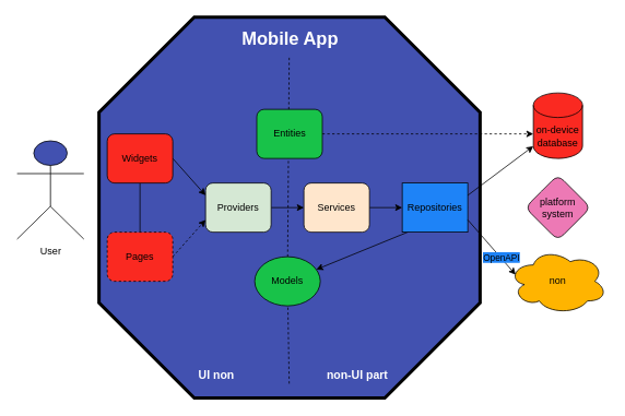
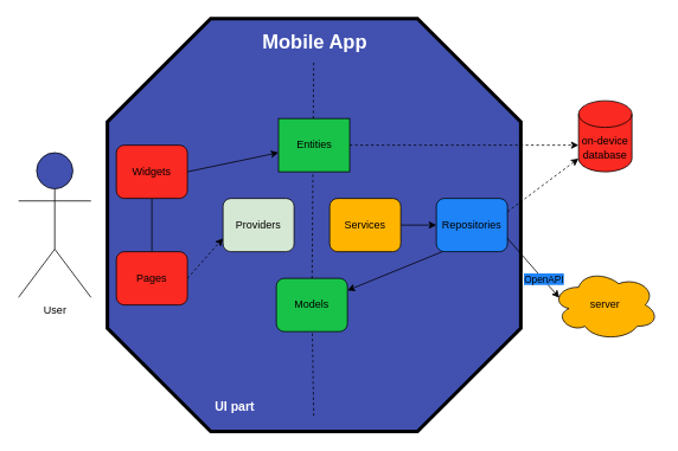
  <mxCell id="0" />
  <mxCell id="1" parent="0" />
  <mxCell id="2" value="" style="verticalLabelPosition=bottom;verticalAlign=top;html=1;shape=mxgraph.basic.polygon;polyCoords=[[0.25,0],[0.75,0],[1,0.25],[1,0.75],[0.75,1],[0.25,1],[0,0.75],[0,0.25]];polyline=0;strokeWidth=4;rounded=1;fillColor=#4251B0;" vertex="1" parent="1"><mxGeometry x="120" y="20.5" width="465" height="465" as="geometry" /></mxCell>
  <mxCell id="3" value="&lt;b&gt;&lt;font style=&quot;font-size: 22px;&quot;&gt;Mobile App&lt;/font&gt;&lt;/b&gt;" style="text;html=1;align=center;verticalAlign=middle;resizable=0;points=[];autosize=1;strokeColor=none;fillColor=none;rounded=1;fontColor=#ffffff;" vertex="1" parent="1"><mxGeometry x="282.5" y="28" width="140" height="40" as="geometry" /></mxCell>
  <mxCell id="4" style="edgeStyle=none;rounded=1;orthogonalLoop=1;jettySize=auto;html=1;exitX=1;exitY=0.5;exitDx=0;exitDy=0;entryX=0;entryY=0.5;entryDx=0;entryDy=0;" edge="1" parent="1" source="5" target="7"><mxGeometry relative="1" as="geometry" /></mxCell>
- <mxCell id="5" value="Services" style="rounded=1;whiteSpace=wrap;html=1;fillColor=#ffe6cc;" vertex="1" parent="1"><mxGeometry x="370" y="223" width="80" height="60" as="geometry" /></mxCell>
+ <mxCell id="5" value="Services" style="rounded=1;whiteSpace=wrap;html=1;fillColor=#FFB400;" vertex="1" parent="1"><mxGeometry x="370" y="223" width="80" height="60" as="geometry" /></mxCell>
  <mxCell id="6" style="edgeStyle=none;rounded=1;orthogonalLoop=1;jettySize=auto;html=1;exitX=1;exitY=0.5;exitDx=0;exitDy=0;" edge="1" parent="1" source="7" target="28"><mxGeometry relative="1" as="geometry" /></mxCell>
- <mxCell id="7" value="Repositories" style="whiteSpace=wrap;html=1;fillColor=#1E83F7;rounded=0;" vertex="1" parent="1"><mxGeometry x="490" y="223" width="80" height="60" as="geometry" /></mxCell>
- <mxCell id="8" style="edgeStyle=none;rounded=1;orthogonalLoop=1;jettySize=auto;html=1;exitX=1;exitY=0.5;exitDx=0;exitDy=0;entryX=0;entryY=0.5;entryDx=0;entryDy=0;" edge="1" parent="1" source="9" target="5"><mxGeometry relative="1" as="geometry" /></mxCell>
+ <mxCell id="7" value="Repositories" style="rounded=1;whiteSpace=wrap;html=1;fillColor=#1E83F7;" vertex="1" parent="1"><mxGeometry x="490" y="223" width="80" height="60" as="geometry" /></mxCell>
  <mxCell id="9" value="Providers" style="rounded=1;whiteSpace=wrap;html=1;fillColor=#d5e8d4;" vertex="1" parent="1"><mxGeometry x="250" y="223" width="80" height="60" as="geometry" /></mxCell>
  <mxCell id="10" style="edgeStyle=none;rounded=1;orthogonalLoop=1;jettySize=auto;html=1;exitX=0.5;exitY=0;exitDx=0;exitDy=0;entryX=0.5;entryY=1;entryDx=0;entryDy=0;endArrow=none;" edge="1" parent="1" source="12" target="14"><mxGeometry relative="1" as="geometry" /></mxCell>
  <mxCell id="11" style="edgeStyle=none;rounded=1;orthogonalLoop=1;jettySize=auto;html=1;exitX=1;exitY=0.5;exitDx=0;exitDy=0;entryX=0;entryY=0.75;entryDx=0;entryDy=0;dashed=1;" edge="1" parent="1" source="12" target="9"><mxGeometry relative="1" as="geometry" /></mxCell>
- <mxCell id="12" value="Pages" style="rounded=1;whiteSpace=wrap;html=1;fillColor=#FA2921;dashed=1;" vertex="1" parent="1"><mxGeometry x="130" y="283" width="80" height="60" as="geometry" /></mxCell>
- <mxCell id="13" style="edgeStyle=none;rounded=1;orthogonalLoop=1;jettySize=auto;html=1;exitX=1;exitY=0.5;exitDx=0;exitDy=0;entryX=0;entryY=0.25;entryDx=0;entryDy=0;" edge="1" parent="1" source="14" target="9"><mxGeometry relative="1" as="geometry" /></mxCell>
+ <mxCell id="12" value="Pages" style="rounded=1;whiteSpace=wrap;html=1;fillColor=#FA2921;" vertex="1" parent="1"><mxGeometry x="130" y="283" width="80" height="60" as="geometry" /></mxCell>
+ <mxCell id="13" style="edgeStyle=none;rounded=1;orthogonalLoop=1;jettySize=auto;html=1;exitX=1;exitY=0.5;exitDx=0;exitDy=0;" edge="1" parent="1" source="14" target="29"><mxGeometry relative="1" as="geometry" /></mxCell>
  <mxCell id="14" value="Widgets" style="rounded=1;whiteSpace=wrap;html=1;fillColor=#FA2921;" vertex="1" parent="1"><mxGeometry x="130" y="163" width="80" height="60" as="geometry" /></mxCell>
- <mxCell id="15" value="User" style="shape=umlActor;verticalLabelPosition=bottom;verticalAlign=top;html=1;outlineConnect=0;rounded=1;fillColor=#4251B0;" vertex="1" parent="1"><mxGeometry x="20" y="171.5" width="81.5" height="120" as="geometry" /></mxCell>
- <mxCell id="16" value="platform&lt;div&gt;system&lt;/div&gt;" style="rhombus;whiteSpace=wrap;html=1;rounded=1;fillColor=#ED79B5;" vertex="1" parent="1"><mxGeometry x="640" y="213" width="80" height="80" as="geometry" /></mxCell>
+ <mxCell id="15" value="User" style="shape=umlActor;verticalLabelPosition=bottom;verticalAlign=top;html=1;outlineConnect=0;rounded=1;fillColor=#4251B0;" vertex="1" parent="1"><mxGeometry x="20" y="171.5" width="81.5" height="163" as="geometry" /></mxCell>
  <mxCell id="17" value="on-device&lt;div&gt;database&lt;/div&gt;" style="shape=cylinder3;whiteSpace=wrap;html=1;boundedLbl=1;backgroundOutline=1;size=15;rounded=1;fillColor=#FA2921;" vertex="1" parent="1"><mxGeometry x="650" y="113" width="60" height="80" as="geometry" /></mxCell>
- <mxCell id="18" value="non" style="ellipse;shape=cloud;whiteSpace=wrap;html=1;rounded=1;fillColor=#FFB400;" vertex="1" parent="1"><mxGeometry x="620" y="303" width="120" height="80" as="geometry" /></mxCell>
+ <mxCell id="18" value="server" style="ellipse;shape=cloud;whiteSpace=wrap;html=1;rounded=1;fillColor=#FFB400;" vertex="1" parent="1"><mxGeometry x="620" y="303" width="120" height="80" as="geometry" /></mxCell>
  <mxCell id="19" style="edgeStyle=none;rounded=1;orthogonalLoop=1;jettySize=auto;html=1;exitX=1;exitY=0.75;exitDx=0;exitDy=0;entryX=0.07;entryY=0.4;entryDx=0;entryDy=0;entryPerimeter=0;" edge="1" parent="1" source="7" target="18"><mxGeometry relative="1" as="geometry" /></mxCell>
  <mxCell id="20" value="OpenAPI" style="edgeLabel;html=1;align=center;verticalAlign=middle;resizable=0;points=[];rounded=1;labelBackgroundColor=#1E83F7;" vertex="1" connectable="0" parent="19"><mxGeometry x="0.07" y="1" relative="1" as="geometry"><mxPoint x="8" y="10" as="offset" /></mxGeometry></mxCell>
  <mxCell id="21" style="edgeStyle=none;rounded=1;orthogonalLoop=1;jettySize=auto;html=1;exitX=0.75;exitY=1;exitDx=0;exitDy=0;" edge="1" parent="1" source="9" target="9"><mxGeometry relative="1" as="geometry" /></mxCell>
- <mxCell id="22" style="edgeStyle=none;rounded=1;orthogonalLoop=1;jettySize=auto;html=1;exitX=1;exitY=0.25;exitDx=0;exitDy=0;entryX=0;entryY=1;entryDx=0;entryDy=-15;entryPerimeter=0;" edge="1" parent="1" source="7" target="17"><mxGeometry relative="1" as="geometry" /></mxCell>
+ <mxCell id="22" style="edgeStyle=none;rounded=1;orthogonalLoop=1;jettySize=auto;html=1;exitX=1;exitY=0.25;exitDx=0;exitDy=0;entryX=0;entryY=1;entryDx=0;entryDy=-15;entryPerimeter=0;dashed=1;" edge="1" parent="1" source="7" target="17"><mxGeometry relative="1" as="geometry" /></mxCell>
  <mxCell id="23" style="edgeStyle=none;rounded=1;orthogonalLoop=1;jettySize=auto;html=1;exitX=1;exitY=0.5;exitDx=0;exitDy=0;dashed=1;" edge="1" parent="1" source="29"><mxGeometry relative="1" as="geometry"><mxPoint x="650" y="163" as="targetPoint" /></mxGeometry></mxCell>
  <mxCell id="24" value="" style="endArrow=none;dashed=1;html=1;rounded=1;" edge="1" parent="1" source="28"><mxGeometry width="50" height="50" relative="1" as="geometry"><mxPoint x="352.08" y="468" as="sourcePoint" /><mxPoint x="352.08" y="68" as="targetPoint" /></mxGeometry></mxCell>
- <mxCell id="25" value="UI non" style="text;html=1;align=center;verticalAlign=middle;resizable=0;points=[];autosize=1;strokeColor=none;fillColor=none;fontStyle=1;fontSize=14;fontColor=#FFFFFF;" vertex="1" parent="1"><mxGeometry x="227.5" y="443" width="70" height="30" as="geometry" /></mxCell>
- <mxCell id="26" value="non-UI part" style="text;html=1;align=center;verticalAlign=middle;resizable=0;points=[];autosize=1;strokeColor=none;fillColor=none;fontStyle=1;fontSize=14;fontColor=#FFFFFF;" vertex="1" parent="1"><mxGeometry x="390" y="443" width="90" height="30" as="geometry" /></mxCell>
+ <mxCell id="25" value="UI part" style="text;html=1;align=center;verticalAlign=middle;resizable=0;points=[];autosize=1;strokeColor=none;fillColor=none;fontStyle=1;fontSize=14;fontColor=#FFFFFF;" vertex="1" parent="1"><mxGeometry x="227.5" y="443" width="70" height="30" as="geometry" /></mxCell>
  <mxCell id="27" value="" style="endArrow=none;dashed=1;html=1;rounded=1;" edge="1" parent="1" target="28"><mxGeometry width="50" height="50" relative="1" as="geometry"><mxPoint x="352.08" y="468" as="sourcePoint" /><mxPoint x="352.08" y="68" as="targetPoint" /></mxGeometry></mxCell>
- <mxCell id="28" value="Models" style="ellipse;whiteSpace=wrap;html=1;fillColor=#18C249;" vertex="1" parent="1"><mxGeometry x="310" y="313" width="80" height="60" as="geometry" /></mxCell>
- <mxCell id="29" value="Entities" style="rounded=1;whiteSpace=wrap;html=1;gradientColor=none;fillColor=#18C249;" vertex="1" parent="1"><mxGeometry x="312.5" y="133" width="80" height="60" as="geometry" /></mxCell>
+ <mxCell id="28" value="Models" style="rounded=1;whiteSpace=wrap;html=1;fillColor=#18C249;" vertex="1" parent="1"><mxGeometry x="310" y="313" width="80" height="60" as="geometry" /></mxCell>
+ <mxCell id="29" value="Entities" style="whiteSpace=wrap;html=1;gradientColor=none;fillColor=#18C249;rounded=0;" vertex="1" parent="1"><mxGeometry x="312.5" y="133" width="80" height="60" as="geometry" /></mxCell>
